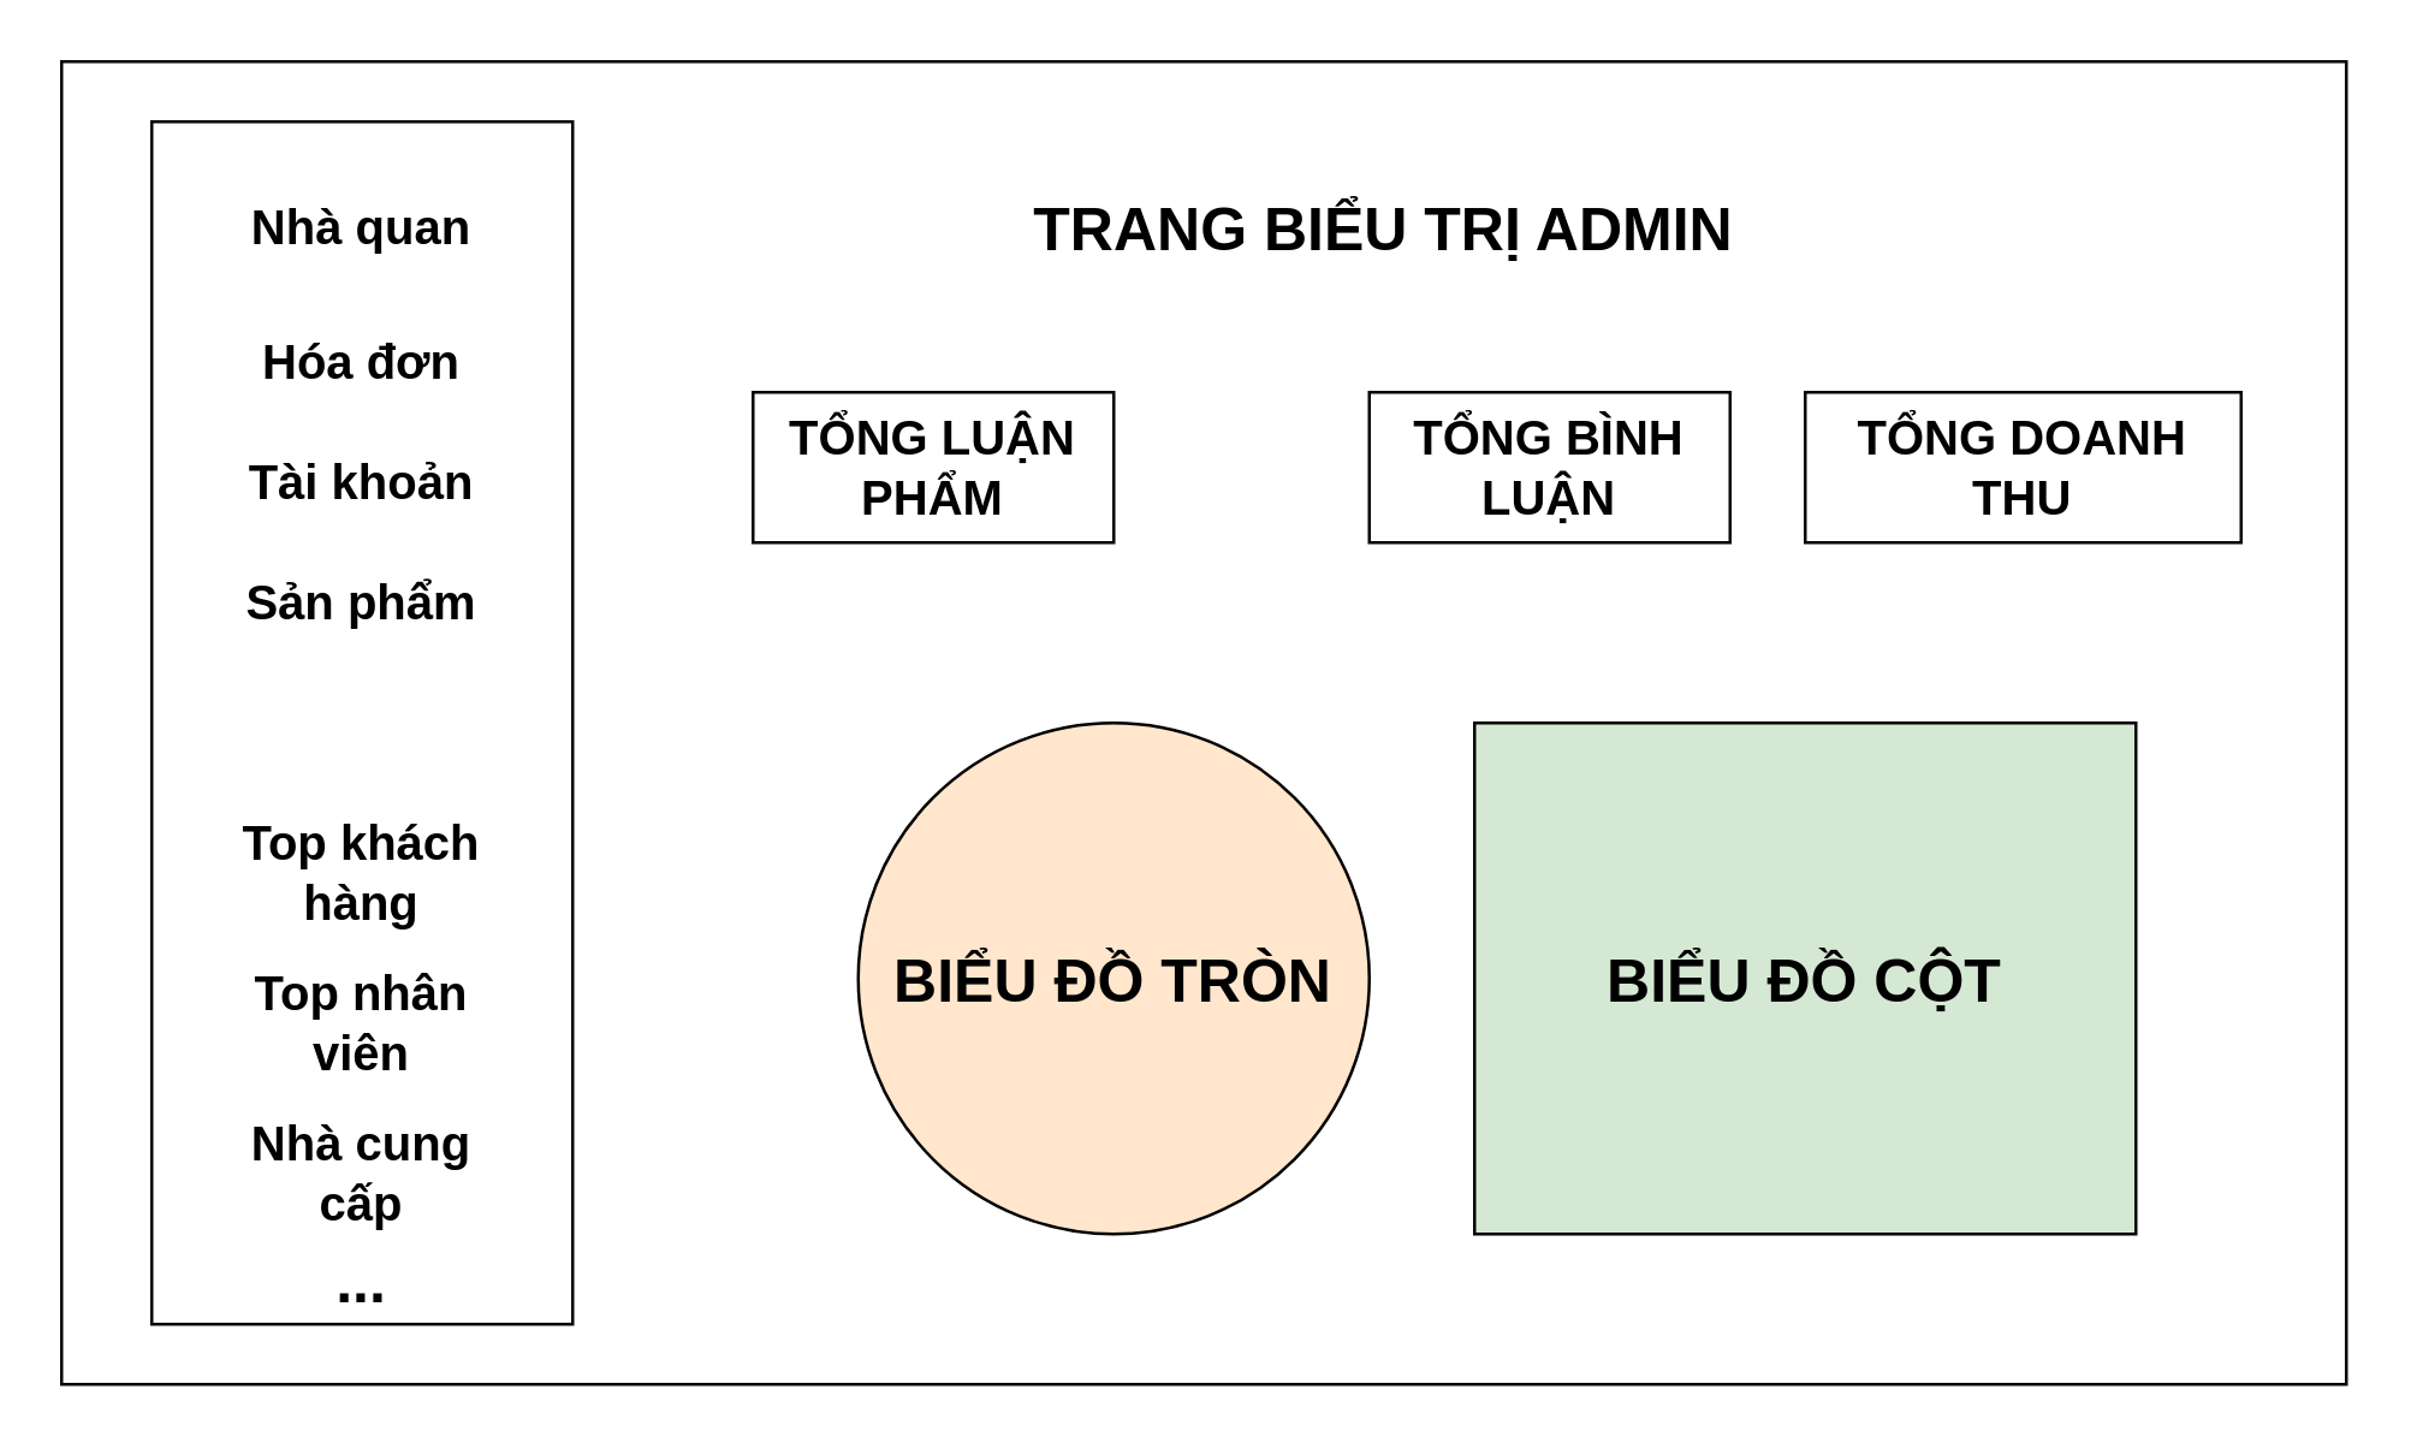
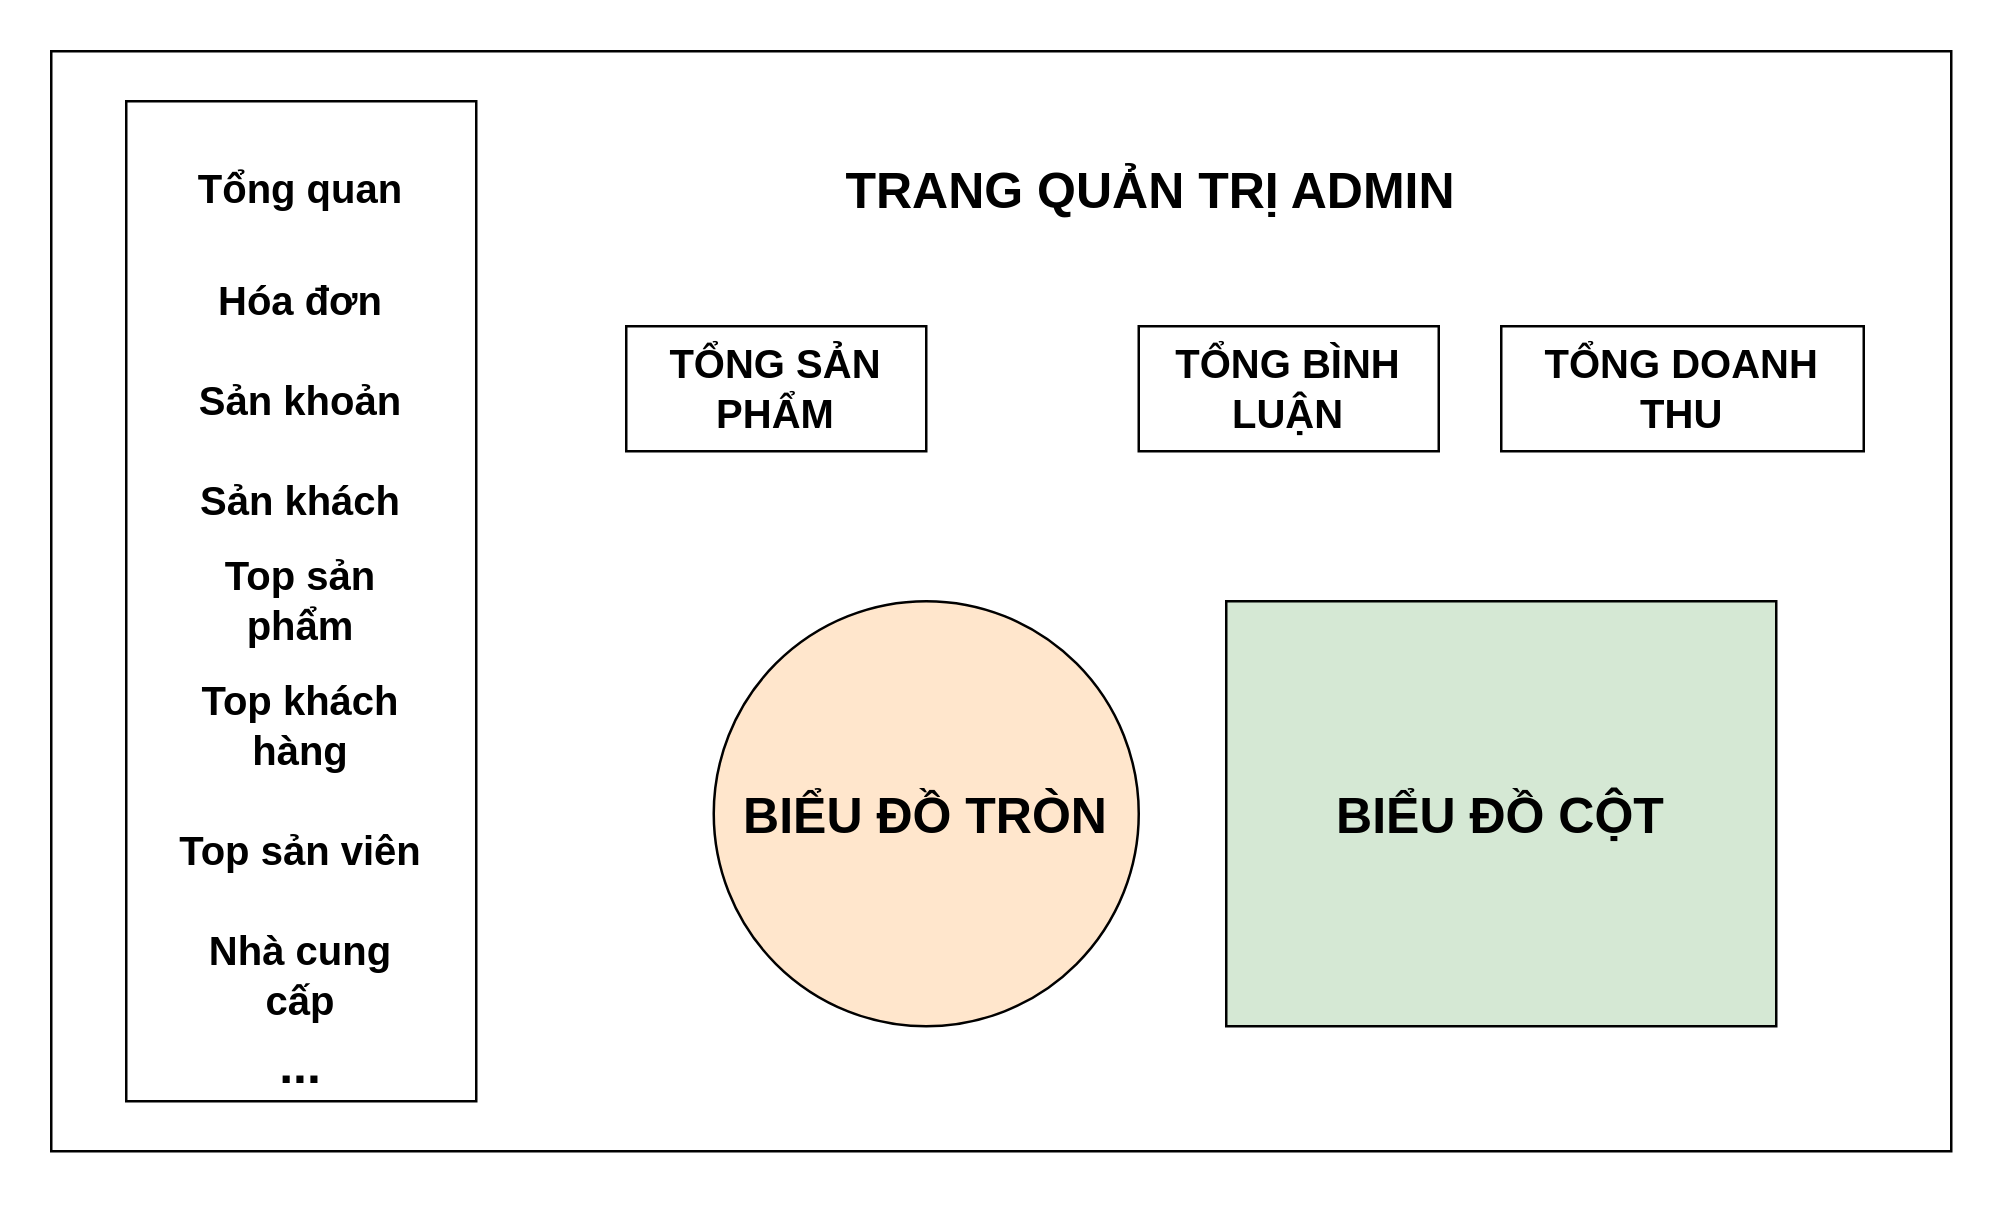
  <mxCell id="0" />
  <mxCell id="1" parent="0" />
  <mxCell id="2" value="" style="rounded=0;whiteSpace=wrap;html=1;" parent="1" vertex="1"><mxGeometry x="20" y="20" width="760" height="440" as="geometry" /></mxCell>
  <mxCell id="3" value="" style="rounded=0;whiteSpace=wrap;html=1;" vertex="1" parent="1"><mxGeometry x="50" y="40" width="140" height="400" as="geometry" /></mxCell>
- <mxCell id="4" value="&lt;font style=&quot;font-size: 20px;&quot;&gt;&lt;b&gt;TRANG BIỂU TRỊ ADMIN&lt;/b&gt;&lt;/font&gt;" style="text;html=1;strokeColor=none;fillColor=none;align=center;verticalAlign=middle;whiteSpace=wrap;rounded=0;" vertex="1" parent="1"><mxGeometry x="320" y="50" width="280" height="50" as="geometry" /></mxCell>
- <mxCell id="5" value="Nhà quan" style="text;html=1;strokeColor=none;fillColor=none;align=center;verticalAlign=middle;whiteSpace=wrap;rounded=0;fontSize=16;fontStyle=1" vertex="1" parent="1"><mxGeometry x="70" y="55" width="100" height="40" as="geometry" /></mxCell>
+ <mxCell id="4" value="&lt;font style=&quot;font-size: 20px;&quot;&gt;&lt;b&gt;TRANG QUẢN TRỊ ADMIN&lt;/b&gt;&lt;/font&gt;" style="text;html=1;strokeColor=none;fillColor=none;align=center;verticalAlign=middle;whiteSpace=wrap;rounded=0;" vertex="1" parent="1"><mxGeometry x="320" y="50" width="280" height="50" as="geometry" /></mxCell>
+ <mxCell id="5" value="Tổng quan" style="text;html=1;strokeColor=none;fillColor=none;align=center;verticalAlign=middle;whiteSpace=wrap;rounded=0;fontSize=16;fontStyle=1" vertex="1" parent="1"><mxGeometry x="70" y="55" width="100" height="40" as="geometry" /></mxCell>
  <mxCell id="6" value="Hóa đơn" style="text;html=1;strokeColor=none;fillColor=none;align=center;verticalAlign=middle;whiteSpace=wrap;rounded=0;fontSize=16;fontStyle=1" vertex="1" parent="1"><mxGeometry x="70" y="100" width="100" height="40" as="geometry" /></mxCell>
- <mxCell id="7" value="Tài khoản" style="text;html=1;strokeColor=none;fillColor=none;align=center;verticalAlign=middle;whiteSpace=wrap;rounded=0;fontSize=16;fontStyle=1" vertex="1" parent="1"><mxGeometry x="70" y="140" width="100" height="40" as="geometry" /></mxCell>
- <mxCell id="8" value="Sản phẩm" style="text;html=1;strokeColor=none;fillColor=none;align=center;verticalAlign=middle;whiteSpace=wrap;rounded=0;fontSize=16;fontStyle=1" vertex="1" parent="1"><mxGeometry x="70" y="180" width="100" height="40" as="geometry" /></mxCell>
+ <mxCell id="7" value="Sản khoản" style="text;html=1;strokeColor=none;fillColor=none;align=center;verticalAlign=middle;whiteSpace=wrap;rounded=0;fontSize=16;fontStyle=1" vertex="1" parent="1"><mxGeometry x="70" y="140" width="100" height="40" as="geometry" /></mxCell>
+ <mxCell id="8" value="Sản khách" style="text;html=1;strokeColor=none;fillColor=none;align=center;verticalAlign=middle;whiteSpace=wrap;rounded=0;fontSize=16;fontStyle=1" vertex="1" parent="1"><mxGeometry x="70" y="180" width="100" height="40" as="geometry" /></mxCell>
+ <mxCell id="9" value="Top sản phẩm" style="text;html=1;strokeColor=none;fillColor=none;align=center;verticalAlign=middle;whiteSpace=wrap;rounded=0;fontSize=16;fontStyle=1" vertex="1" parent="1"><mxGeometry x="70" y="220" width="100" height="40" as="geometry" /></mxCell>
  <mxCell id="10" value="Top khách hàng" style="text;html=1;strokeColor=none;fillColor=none;align=center;verticalAlign=middle;whiteSpace=wrap;rounded=0;fontSize=16;fontStyle=1" vertex="1" parent="1"><mxGeometry x="70" y="270" width="100" height="40" as="geometry" /></mxCell>
- <mxCell id="11" value="Top nhân viên" style="text;html=1;strokeColor=none;fillColor=none;align=center;verticalAlign=middle;whiteSpace=wrap;rounded=0;fontSize=16;fontStyle=1" vertex="1" parent="1"><mxGeometry x="70" y="320" width="100" height="40" as="geometry" /></mxCell>
+ <mxCell id="11" value="Top sản viên" style="text;html=1;strokeColor=none;fillColor=none;align=center;verticalAlign=middle;whiteSpace=wrap;rounded=0;fontSize=16;fontStyle=1" vertex="1" parent="1"><mxGeometry x="70" y="320" width="100" height="40" as="geometry" /></mxCell>
  <mxCell id="12" value="Nhà cung cấp" style="text;html=1;strokeColor=none;fillColor=none;align=center;verticalAlign=middle;whiteSpace=wrap;rounded=0;fontSize=16;fontStyle=1" vertex="1" parent="1"><mxGeometry x="70" y="370" width="100" height="40" as="geometry" /></mxCell>
- <mxCell id="13" value="TỔNG LUẬN PHẨM" style="rounded=0;whiteSpace=wrap;html=1;fontSize=16;fontStyle=1" vertex="1" parent="1"><mxGeometry x="250" y="130" width="120" height="50" as="geometry" /></mxCell>
+ <mxCell id="13" value="TỔNG SẢN PHẨM" style="rounded=0;whiteSpace=wrap;html=1;fontSize=16;fontStyle=1" vertex="1" parent="1"><mxGeometry x="250" y="130" width="120" height="50" as="geometry" /></mxCell>
  <mxCell id="14" value="TỔNG BÌNH LUẬN" style="rounded=0;whiteSpace=wrap;html=1;fontSize=16;fontStyle=1" vertex="1" parent="1"><mxGeometry x="455" y="130" width="120" height="50" as="geometry" /></mxCell>
  <mxCell id="15" value="TỔNG DOANH THU" style="rounded=0;whiteSpace=wrap;html=1;fontSize=16;fontStyle=1" vertex="1" parent="1"><mxGeometry x="600" y="130" width="145" height="50" as="geometry" /></mxCell>
  <mxCell id="16" value="..." style="text;html=1;strokeColor=none;fillColor=none;align=center;verticalAlign=middle;whiteSpace=wrap;rounded=0;fontSize=20;fontStyle=1" vertex="1" parent="1"><mxGeometry x="90" y="410" width="60" height="30" as="geometry" /></mxCell>
  <mxCell id="17" value="BIỂU ĐỒ TRÒN" style="ellipse;whiteSpace=wrap;html=1;aspect=fixed;fontStyle=1;fontSize=20;fillColor=#ffe6cc;" vertex="1" parent="1"><mxGeometry x="285" y="240" width="170" height="170" as="geometry" /></mxCell>
  <mxCell id="18" value="BIỂU ĐỒ CỘT" style="rounded=0;whiteSpace=wrap;html=1;fontStyle=1;fontSize=20;fillColor=#d5e8d4;" vertex="1" parent="1"><mxGeometry x="490" y="240" width="220" height="170" as="geometry" /></mxCell>
